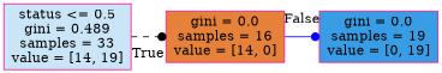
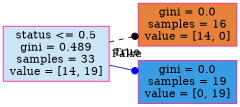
  digraph {
    rankdir=LR
    node [color=deeppink shape=box style=filled]
    edge [arrowhead=dot labeldistance=2.5]
    n1 [fillcolor="#cbe5f8" label="status <= 0.5\ngini = 0.489\nsamples = 33\nvalue = [14, 19]"]
    n2 [fillcolor="#e58139" label="gini = 0.0\nsamples = 16\nvalue = [14, 0]"]
    n3 [fillcolor="#399de5" label="gini = 0.0\nsamples = 19\nvalue = [0, 19]"]
    n1 -> n2 [color=black headlabel=True labelangle=45 style=dashed]
-   n2 -> n3 [color=blue headlabel=False labelangle=-45 style=solid]
+   n1 -> n3 [color=blue headlabel=False labelangle=-45 style=solid]
  }
